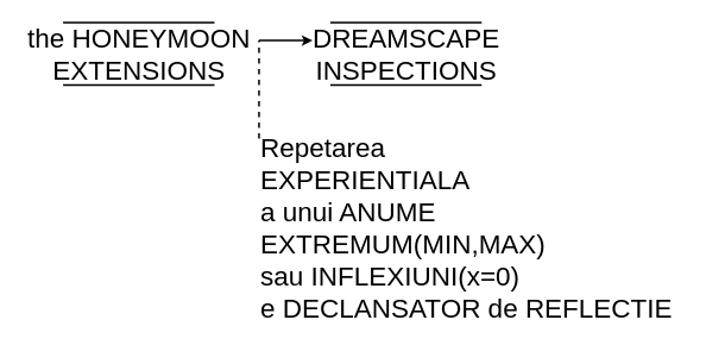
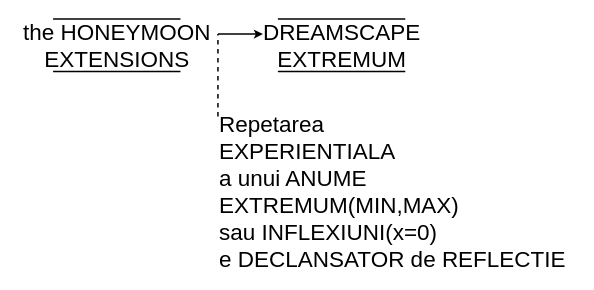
  <mxCell id="0" />
  <mxCell id="1" parent="0" />
  <mxCell id="2" value="&lt;font style=&quot;font-size: 30px&quot;&gt;the HONEYMOON&lt;br&gt;EXTENSIONS&lt;br&gt;&lt;/font&gt;" style="text;html=1;align=center;verticalAlign=middle;resizable=0;points=[];autosize=1;strokeColor=none;fillColor=none;" vertex="1" parent="1"><mxGeometry x="20" y="35" width="270" height="50" as="geometry" /></mxCell>
  <mxCell id="3" value="" style="endArrow=none;html=1;rounded=0;fontSize=30;strokeWidth=2;" edge="1" parent="1"><mxGeometry width="50" height="50" relative="1" as="geometry"><mxPoint x="70" y="95" as="sourcePoint" /><mxPoint x="240" y="95" as="targetPoint" /></mxGeometry></mxCell>
  <mxCell id="4" value="" style="endArrow=none;html=1;rounded=0;fontSize=30;strokeWidth=2;" edge="1" parent="1"><mxGeometry width="50" height="50" relative="1" as="geometry"><mxPoint x="70" y="25" as="sourcePoint" /><mxPoint x="240" y="25" as="targetPoint" /></mxGeometry></mxCell>
- <mxCell id="5" value="DREAMSCAPE&lt;br&gt;INSPECTIONS" style="text;html=1;align=center;verticalAlign=middle;resizable=0;points=[];autosize=1;strokeColor=none;fillColor=none;fontSize=30;" vertex="1" parent="1"><mxGeometry x="340" y="20" width="230" height="80" as="geometry" /></mxCell>
+ <mxCell id="5" value="DREAMSCAPE&lt;br&gt;EXTREMUM" style="text;html=1;align=center;verticalAlign=middle;resizable=0;points=[];autosize=1;strokeColor=none;fillColor=none;fontSize=30;" vertex="1" parent="1"><mxGeometry x="340" y="20" width="230" height="80" as="geometry" /></mxCell>
  <mxCell id="6" value="" style="endArrow=none;html=1;rounded=0;fontSize=30;strokeWidth=2;" edge="1" parent="1"><mxGeometry width="50" height="50" relative="1" as="geometry"><mxPoint x="370" y="95" as="sourcePoint" /><mxPoint x="540" y="95" as="targetPoint" /></mxGeometry></mxCell>
  <mxCell id="7" value="" style="endArrow=none;html=1;rounded=0;fontSize=30;strokeWidth=2;" edge="1" parent="1"><mxGeometry width="50" height="50" relative="1" as="geometry"><mxPoint x="370" y="25" as="sourcePoint" /><mxPoint x="540" y="25" as="targetPoint" /></mxGeometry></mxCell>
  <mxCell id="8" value="" style="endArrow=classic;html=1;rounded=0;fontSize=30;strokeWidth=2;" edge="1" parent="1"><mxGeometry width="50" height="50" relative="1" as="geometry"><mxPoint x="290" y="45" as="sourcePoint" /><mxPoint x="350" y="45" as="targetPoint" /></mxGeometry></mxCell>
  <mxCell id="9" value="" style="endArrow=none;dashed=1;html=1;rounded=0;fontSize=30;strokeWidth=2;" edge="1" parent="1"><mxGeometry width="50" height="50" relative="1" as="geometry"><mxPoint x="290" y="155" as="sourcePoint" /><mxPoint x="290" y="45" as="targetPoint" /></mxGeometry></mxCell>
  <mxCell id="10" value="Repetarea&lt;br&gt;EXPERIENTIALA&lt;br&gt;a unui ANUME&lt;br&gt;EXTREMUM(MIN,MAX)&lt;br&gt;sau INFLEXIUNI(x=0)&lt;br&gt;e DECLANSATOR de REFLECTIE" style="text;html=1;align=left;verticalAlign=middle;resizable=0;points=[];autosize=1;strokeColor=none;fillColor=none;fontSize=30;" vertex="1" parent="1"><mxGeometry x="290" y="145" width="480" height="220" as="geometry" /></mxCell>
